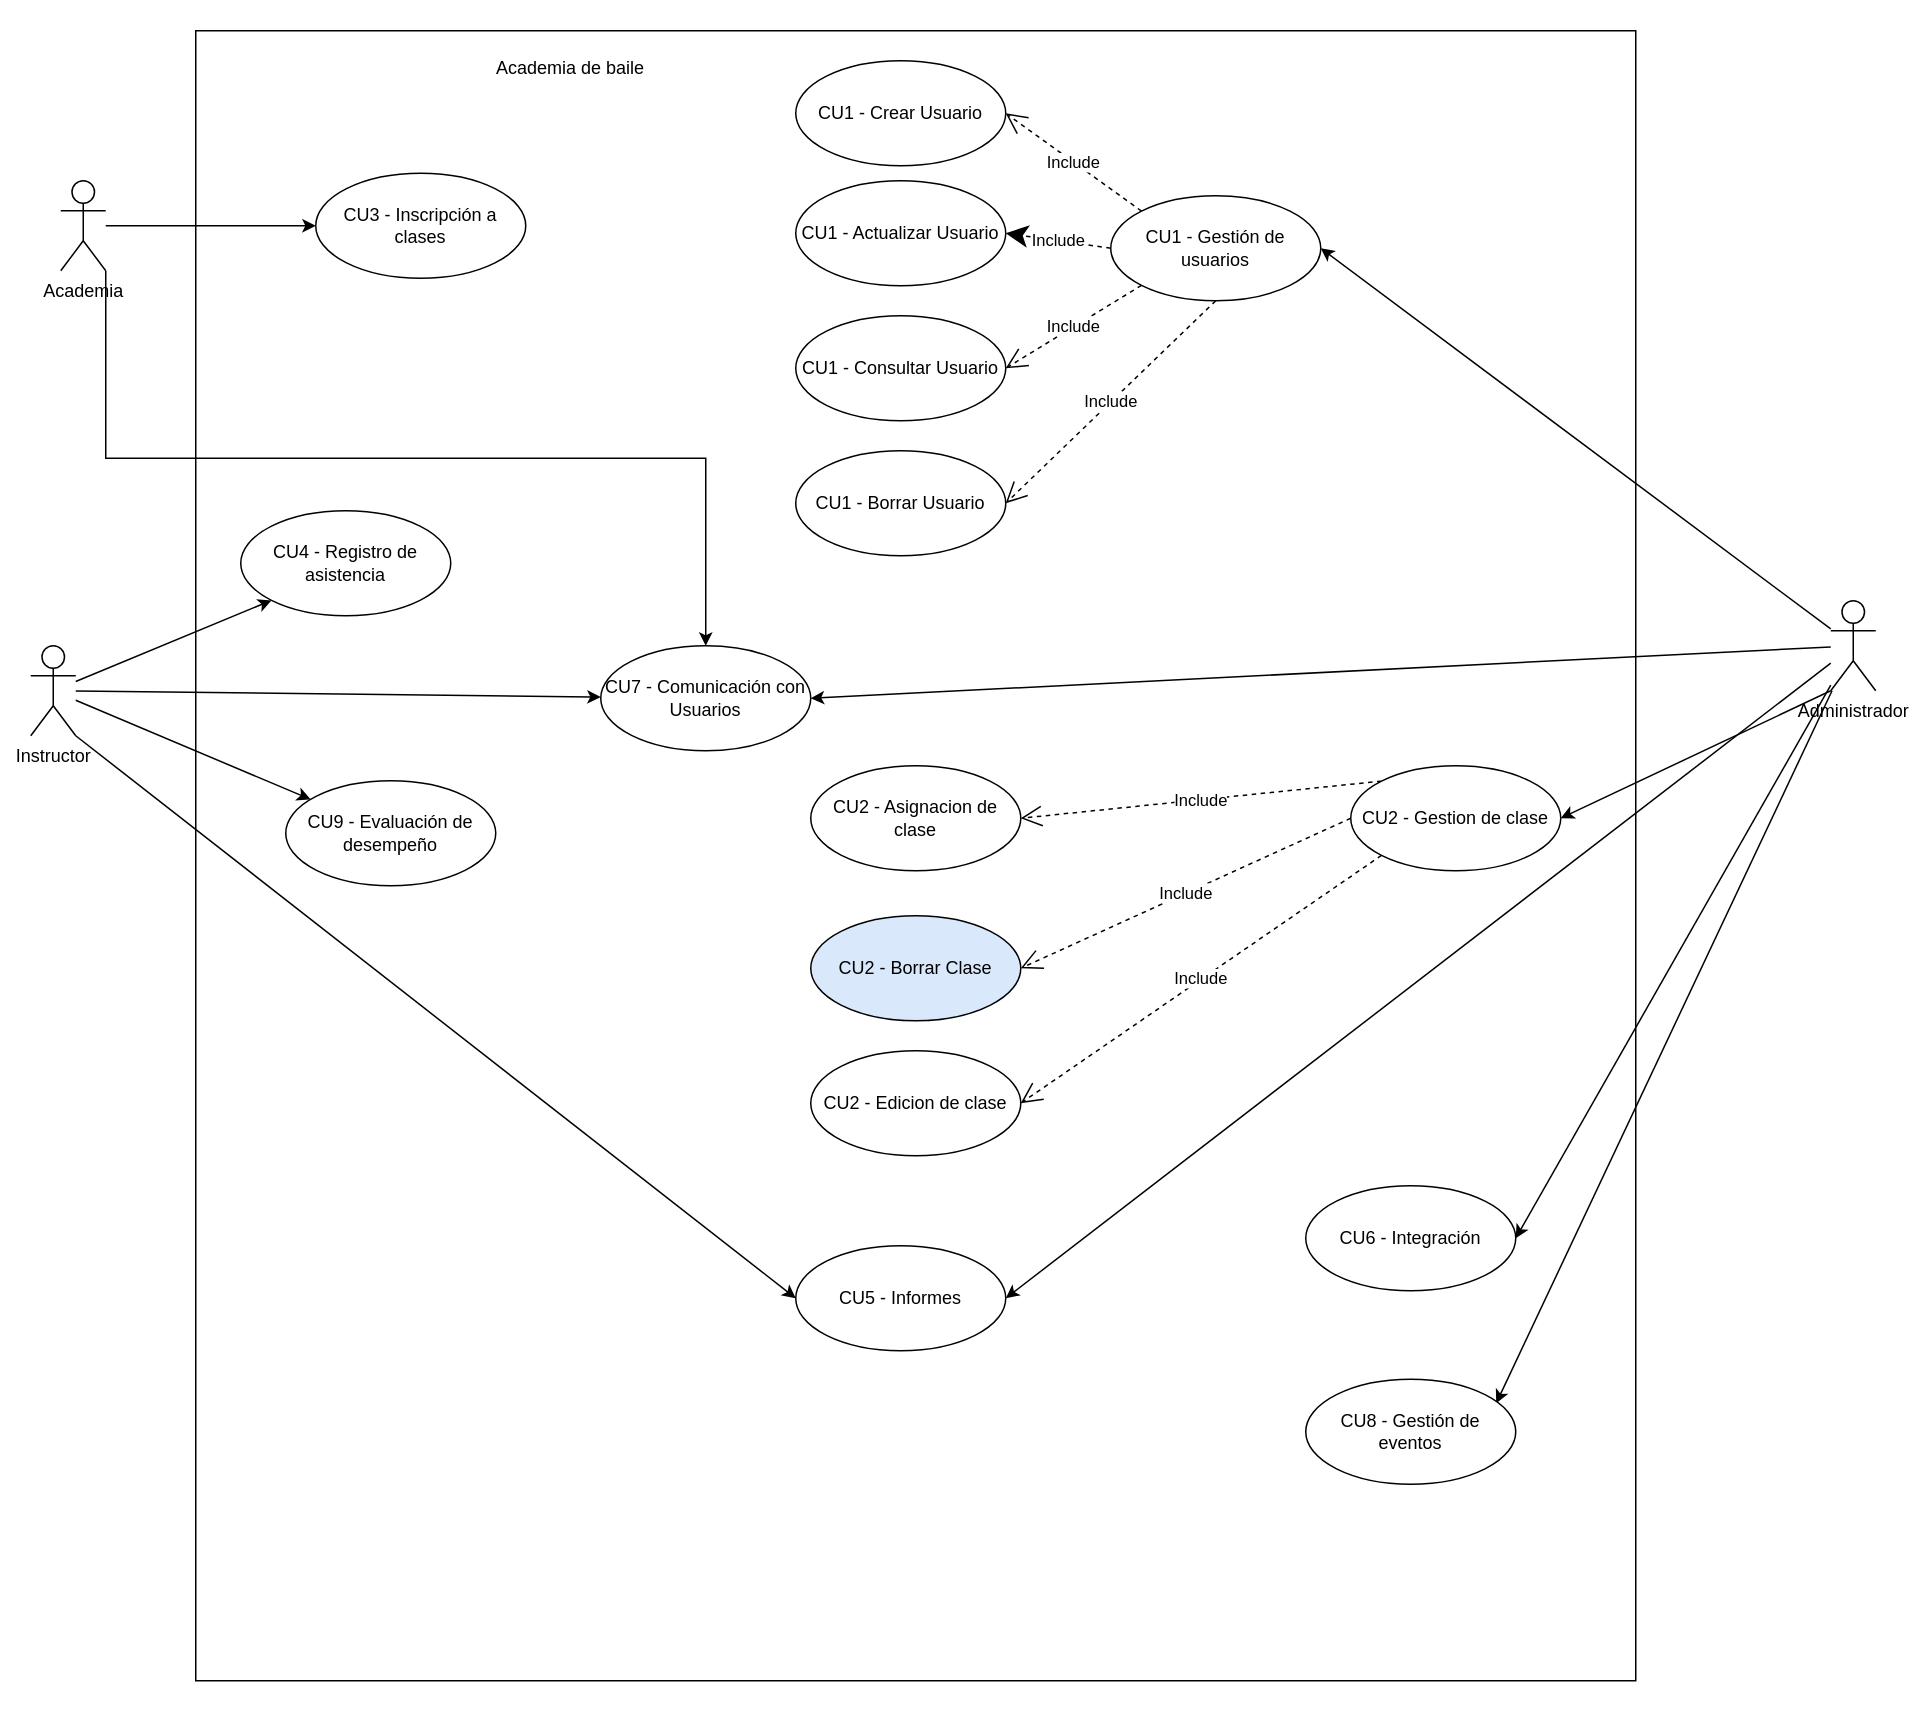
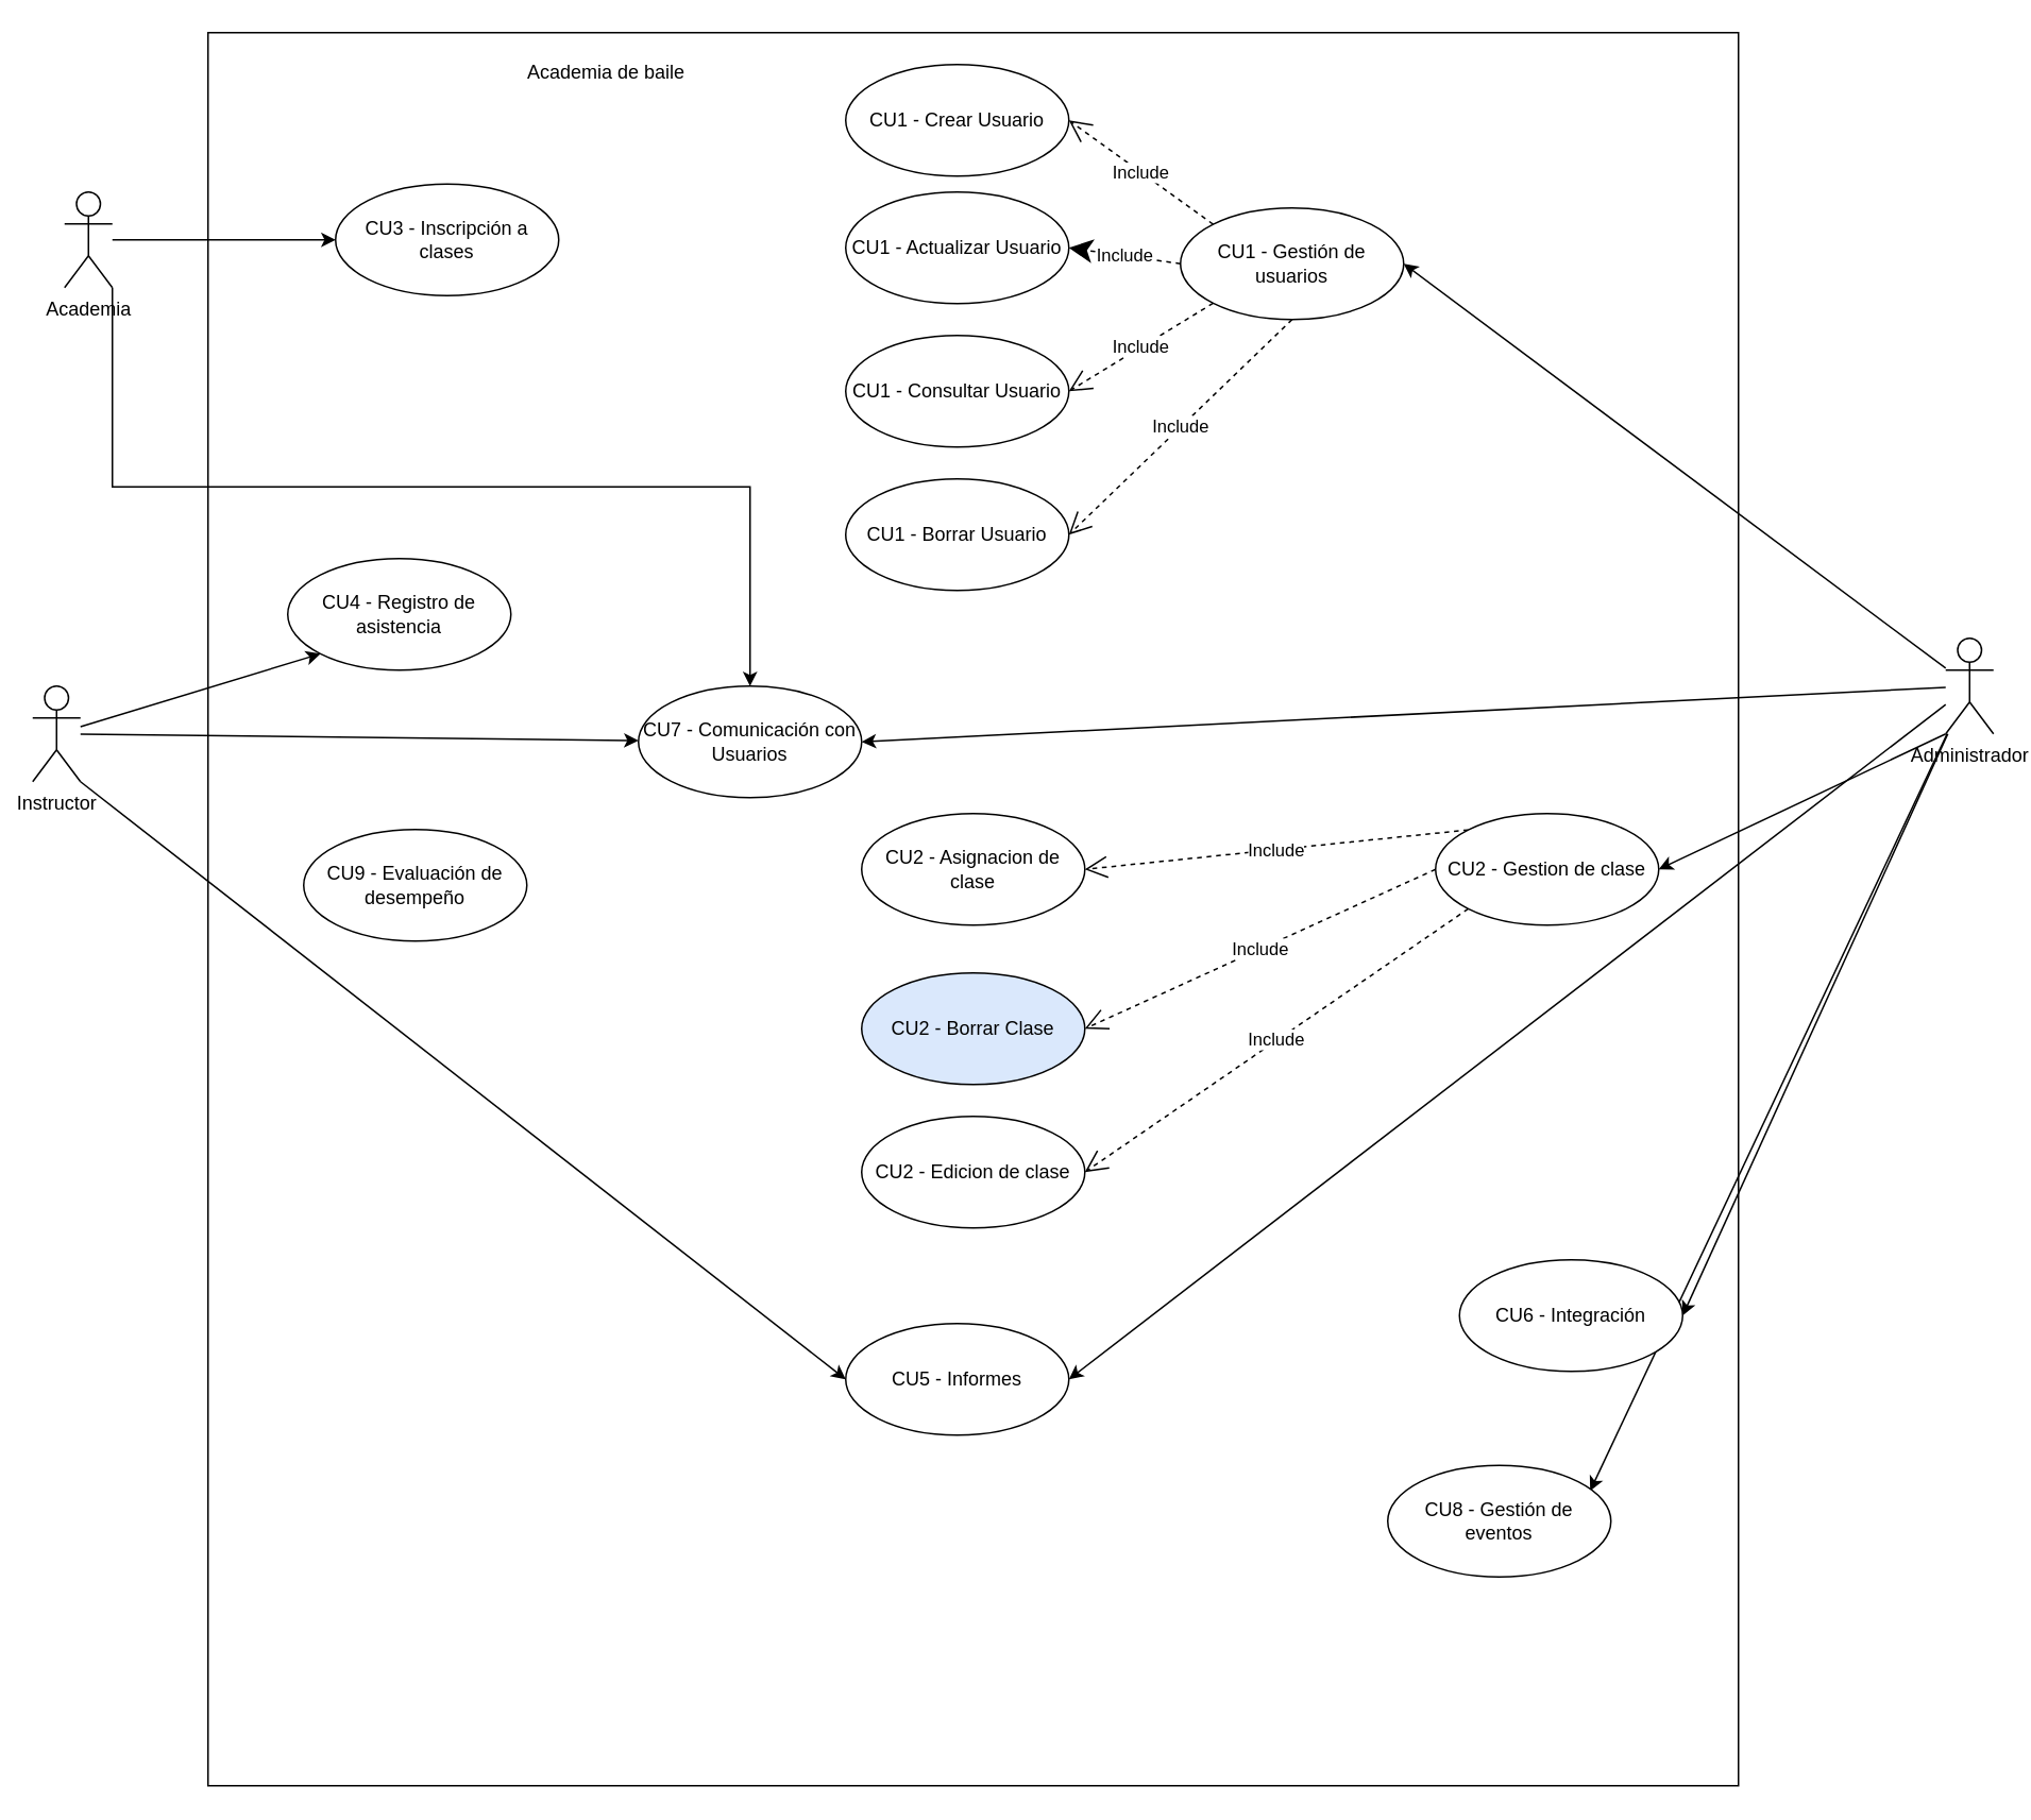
  <mxCell id="0" />
  <mxCell id="1" parent="0" />
  <mxCell id="2" value="" style="verticalLabelPosition=bottom;verticalAlign=top;html=1;shape=mxgraph.basic.rect;fillColor2=none;strokeWidth=1;size=20;indent=5;" parent="1" vertex="1"><mxGeometry x="130" y="20" width="960" height="1100" as="geometry" /></mxCell>
  <mxCell id="3" style="rounded=0;orthogonalLoop=1;jettySize=auto;html=1;entryX=0;entryY=0.5;entryDx=0;entryDy=0;" parent="1" source="4" target="15" edge="1"><mxGeometry relative="1" as="geometry" /></mxCell>
  <mxCell id="4" value="Academia" style="shape=umlActor;verticalLabelPosition=bottom;verticalAlign=top;html=1;outlineConnect=0;" parent="1" vertex="1"><mxGeometry x="40" y="120" width="30" height="60" as="geometry" /></mxCell>
  <mxCell id="5" style="rounded=0;orthogonalLoop=1;jettySize=auto;html=1;" parent="1" source="8" target="20" edge="1"><mxGeometry relative="1" as="geometry" /></mxCell>
  <mxCell id="6" style="rounded=0;orthogonalLoop=1;jettySize=auto;html=1;entryX=0;entryY=1;entryDx=0;entryDy=0;" parent="1" source="8" target="16" edge="1"><mxGeometry relative="1" as="geometry" /></mxCell>
- <mxCell id="7" style="rounded=0;orthogonalLoop=1;jettySize=auto;html=1;" parent="1" source="8" target="22" edge="1"><mxGeometry relative="1" as="geometry" /></mxCell>
  <mxCell id="8" value="Instructor" style="shape=umlActor;verticalLabelPosition=bottom;verticalAlign=top;html=1;outlineConnect=0;" parent="1" vertex="1"><mxGeometry x="20" y="430" width="30" height="60" as="geometry" /></mxCell>
  <mxCell id="9" style="rounded=0;orthogonalLoop=1;jettySize=auto;html=1;entryX=1;entryY=0.5;entryDx=0;entryDy=0;" parent="1" source="14" target="20" edge="1"><mxGeometry relative="1" as="geometry" /></mxCell>
  <mxCell id="10" style="rounded=0;orthogonalLoop=1;jettySize=auto;html=1;entryX=1;entryY=0.5;entryDx=0;entryDy=0;" parent="1" source="14" target="17" edge="1"><mxGeometry relative="1" as="geometry"><mxPoint x="650" y="410" as="sourcePoint" /></mxGeometry></mxCell>
  <mxCell id="11" style="rounded=0;orthogonalLoop=1;jettySize=auto;html=1;entryX=1;entryY=0.5;entryDx=0;entryDy=0;" parent="1" source="14" target="18" edge="1"><mxGeometry relative="1" as="geometry"><mxPoint x="660" y="410" as="sourcePoint" /></mxGeometry></mxCell>
  <mxCell id="12" style="rounded=0;orthogonalLoop=1;jettySize=auto;html=1;entryX=1;entryY=0.5;entryDx=0;entryDy=0;" parent="1" source="14" target="19" edge="1"><mxGeometry relative="1" as="geometry"><mxPoint x="670" y="410" as="sourcePoint" /></mxGeometry></mxCell>
  <mxCell id="13" style="rounded=0;orthogonalLoop=1;jettySize=auto;html=1;entryX=0.907;entryY=0.229;entryDx=0;entryDy=0;entryPerimeter=0;" parent="1" source="14" edge="1" target="21"><mxGeometry relative="1" as="geometry"><mxPoint x="675" y="410" as="sourcePoint" /><mxPoint x="600" y="850" as="targetPoint" /></mxGeometry></mxCell>
  <mxCell id="14" value="Administrador" style="shape=umlActor;verticalLabelPosition=bottom;verticalAlign=top;html=1;outlineConnect=0;" parent="1" vertex="1"><mxGeometry x="1220" y="400" width="30" height="60" as="geometry" /></mxCell>
  <mxCell id="15" value="CU3 - Inscripción a clases" style="ellipse;whiteSpace=wrap;html=1;" parent="1" vertex="1"><mxGeometry x="210" y="115" width="140" height="70" as="geometry" /></mxCell>
- <mxCell id="16" value="CU4 - Registro de asistencia" style="ellipse;whiteSpace=wrap;html=1;" parent="1" vertex="1"><mxGeometry x="160" y="340" width="140" height="70" as="geometry" /></mxCell>
+ <mxCell id="16" value="CU4 - Registro de asistencia" style="ellipse;whiteSpace=wrap;html=1;" parent="1" vertex="1"><mxGeometry x="180" y="350" width="140" height="70" as="geometry" /></mxCell>
  <mxCell id="17" value="CU5 - Informes" style="ellipse;whiteSpace=wrap;html=1;" parent="1" vertex="1"><mxGeometry x="530" y="830" width="140" height="70" as="geometry" /></mxCell>
  <mxCell id="18" value="CU1 - Gestión de usuarios" style="ellipse;whiteSpace=wrap;html=1;" parent="1" vertex="1"><mxGeometry x="740" y="130" width="140" height="70" as="geometry" /></mxCell>
- <mxCell id="19" value="CU6 - Integración" style="ellipse;whiteSpace=wrap;html=1;" parent="1" vertex="1"><mxGeometry x="870" y="790" width="140" height="70" as="geometry" /></mxCell>
+ <mxCell id="19" value="CU6 - Integración" style="ellipse;whiteSpace=wrap;html=1;" parent="1" vertex="1"><mxGeometry x="915" y="790" width="140" height="70" as="geometry" /></mxCell>
  <mxCell id="20" value="CU7 - Comunicación con Usuarios" style="ellipse;whiteSpace=wrap;html=1;" parent="1" vertex="1"><mxGeometry x="400" y="430" width="140" height="70" as="geometry" /></mxCell>
  <mxCell id="21" value="CU8 - Gestión de eventos" style="ellipse;whiteSpace=wrap;html=1;" parent="1" vertex="1"><mxGeometry x="870" y="919" width="140" height="70" as="geometry" /></mxCell>
  <mxCell id="22" value="CU9 - Evaluación de desempeño" style="ellipse;whiteSpace=wrap;html=1;" parent="1" vertex="1"><mxGeometry x="190" y="520" width="140" height="70" as="geometry" /></mxCell>
  <mxCell id="23" value="Academia de baile" style="text;html=1;align=center;verticalAlign=middle;whiteSpace=wrap;rounded=0;" parent="1" vertex="1"><mxGeometry x="320" y="30" width="120" height="30" as="geometry" /></mxCell>
  <mxCell id="24" style="edgeStyle=orthogonalEdgeStyle;rounded=0;orthogonalLoop=1;jettySize=auto;html=1;entryX=0.5;entryY=0;entryDx=0;entryDy=0;exitX=1;exitY=1;exitDx=0;exitDy=0;exitPerimeter=0;" edge="1" parent="1"><mxGeometry relative="1" as="geometry"><mxPoint x="70" y="180" as="sourcePoint" /><mxPoint x="470" y="430" as="targetPoint" /><Array as="points"><mxPoint x="70" y="305" /><mxPoint x="470" y="305" /></Array></mxGeometry></mxCell>
  <mxCell id="25" value="Include" style="endArrow=open;endSize=12;dashed=1;html=1;rounded=0;exitX=0.5;exitY=1;exitDx=0;exitDy=0;entryX=1;entryY=0.5;entryDx=0;entryDy=0;" edge="1" parent="1" source="18" target="30"><mxGeometry width="160" relative="1" as="geometry"><mxPoint x="798" y="214" as="sourcePoint" /><mxPoint x="670" y="290" as="targetPoint" /></mxGeometry></mxCell>
  <mxCell id="26" value="Include" style="endArrow=open;endSize=12;dashed=1;html=1;rounded=0;exitX=0;exitY=1;exitDx=0;exitDy=0;entryX=1;entryY=0.5;entryDx=0;entryDy=0;" edge="1" parent="1" source="18" target="29"><mxGeometry width="160" relative="1" as="geometry"><mxPoint x="808" y="224" as="sourcePoint" /><mxPoint x="680" y="300" as="targetPoint" /></mxGeometry></mxCell>
  <mxCell id="27" value="CU1 - Actualizar Usuario" style="ellipse;whiteSpace=wrap;html=1;" vertex="1" parent="1"><mxGeometry x="530" y="120" width="140" height="70" as="geometry" /></mxCell>
  <mxCell id="28" value="CU1 - Crear Usuario" style="ellipse;whiteSpace=wrap;html=1;" vertex="1" parent="1"><mxGeometry x="530" y="40" width="140" height="70" as="geometry" /></mxCell>
  <mxCell id="29" value="CU1 - Consultar Usuario" style="ellipse;whiteSpace=wrap;html=1;" vertex="1" parent="1"><mxGeometry x="530" y="210" width="140" height="70" as="geometry" /></mxCell>
  <mxCell id="30" value="CU1 - Borrar Usuario" style="ellipse;whiteSpace=wrap;html=1;" vertex="1" parent="1"><mxGeometry x="530" y="300" width="140" height="70" as="geometry" /></mxCell>
  <mxCell id="31" value="Include" style="endArrow=classic;endSize=12;dashed=1;html=1;rounded=0;exitX=0;exitY=0.5;exitDx=0;exitDy=0;entryX=1;entryY=0.5;entryDx=0;entryDy=0;" edge="1" parent="1" source="18" target="27"><mxGeometry width="160" relative="1" as="geometry"><mxPoint x="771" y="200" as="sourcePoint" /><mxPoint x="680" y="255" as="targetPoint" /></mxGeometry></mxCell>
  <mxCell id="32" value="Include" style="endArrow=open;endSize=12;dashed=1;html=1;rounded=0;exitX=0;exitY=0;exitDx=0;exitDy=0;entryX=1;entryY=0.5;entryDx=0;entryDy=0;" edge="1" parent="1" source="18" target="28"><mxGeometry width="160" relative="1" as="geometry"><mxPoint x="781" y="210" as="sourcePoint" /><mxPoint x="690" y="265" as="targetPoint" /></mxGeometry></mxCell>
  <mxCell id="33" value="CU2 - Gestion de clase" style="ellipse;whiteSpace=wrap;html=1;" vertex="1" parent="1"><mxGeometry x="900" y="510" width="140" height="70" as="geometry" /></mxCell>
  <mxCell id="34" style="rounded=0;orthogonalLoop=1;jettySize=auto;html=1;entryX=1;entryY=0.5;entryDx=0;entryDy=0;exitX=0;exitY=1;exitDx=0;exitDy=0;exitPerimeter=0;" edge="1" parent="1" source="14" target="33"><mxGeometry relative="1" as="geometry"><mxPoint x="1000" y="364" as="sourcePoint" /><mxPoint x="494" y="505" as="targetPoint" /></mxGeometry></mxCell>
  <mxCell id="35" value="Include" style="endArrow=open;endSize=12;dashed=1;html=1;rounded=0;exitX=0;exitY=0;exitDx=0;exitDy=0;entryX=1;entryY=0.5;entryDx=0;entryDy=0;" edge="1" parent="1" source="33" target="36"><mxGeometry width="160" relative="1" as="geometry"><mxPoint x="820" y="210" as="sourcePoint" /><mxPoint x="680" y="345" as="targetPoint" /></mxGeometry></mxCell>
  <mxCell id="36" value="CU2 - Asignacion de clase" style="ellipse;whiteSpace=wrap;html=1;" vertex="1" parent="1"><mxGeometry x="540" y="510" width="140" height="70" as="geometry" /></mxCell>
  <mxCell id="37" value="CU2 - Edicion de clase" style="ellipse;whiteSpace=wrap;html=1;" vertex="1" parent="1"><mxGeometry x="540" y="700" width="140" height="70" as="geometry" /></mxCell>
  <mxCell id="38" value="CU2 - Borrar Clase" style="ellipse;whiteSpace=wrap;html=1;fillColor=#dae8fc;" vertex="1" parent="1"><mxGeometry x="540" y="610" width="140" height="70" as="geometry" /></mxCell>
  <mxCell id="39" value="Include" style="endArrow=open;endSize=12;dashed=1;html=1;rounded=0;exitX=0;exitY=0.5;exitDx=0;exitDy=0;entryX=1;entryY=0.5;entryDx=0;entryDy=0;" edge="1" parent="1" source="33" target="38"><mxGeometry width="160" relative="1" as="geometry"><mxPoint x="931" y="530" as="sourcePoint" /><mxPoint x="690" y="555" as="targetPoint" /></mxGeometry></mxCell>
  <mxCell id="40" value="Include" style="endArrow=open;endSize=12;dashed=1;html=1;rounded=0;exitX=0;exitY=1;exitDx=0;exitDy=0;entryX=1;entryY=0.5;entryDx=0;entryDy=0;" edge="1" parent="1" source="33" target="37"><mxGeometry width="160" relative="1" as="geometry"><mxPoint x="941" y="540" as="sourcePoint" /><mxPoint x="700" y="565" as="targetPoint" /></mxGeometry></mxCell>
  <mxCell id="41" style="rounded=0;orthogonalLoop=1;jettySize=auto;html=1;entryX=0;entryY=0.5;entryDx=0;entryDy=0;exitX=1;exitY=1;exitDx=0;exitDy=0;exitPerimeter=0;" edge="1" parent="1" source="8" target="17"><mxGeometry relative="1" as="geometry"><mxPoint x="1230" y="452" as="sourcePoint" /><mxPoint x="680" y="875" as="targetPoint" /></mxGeometry></mxCell>
